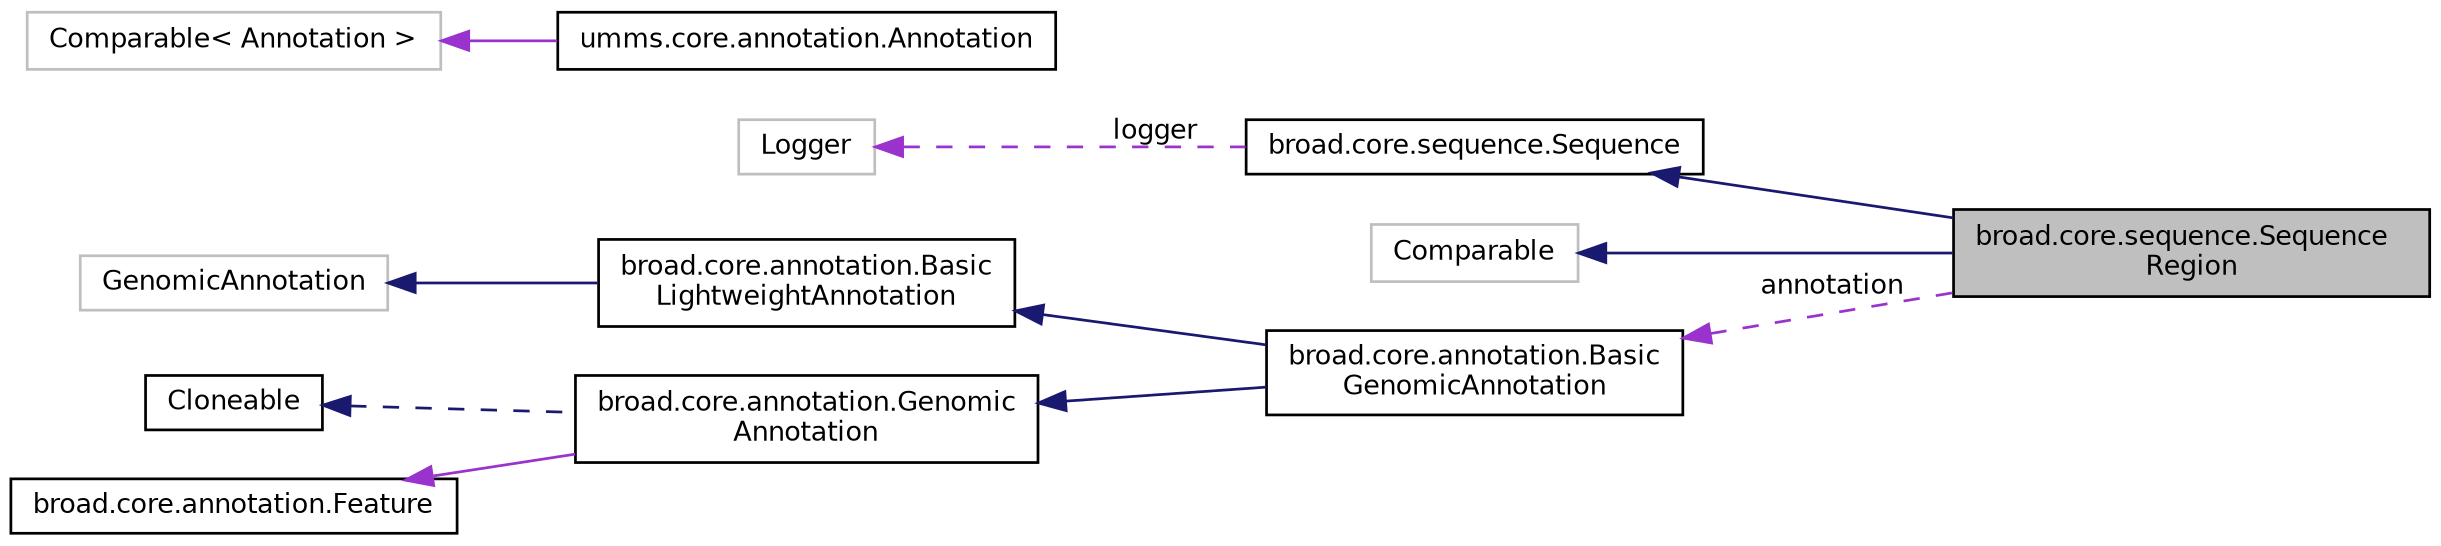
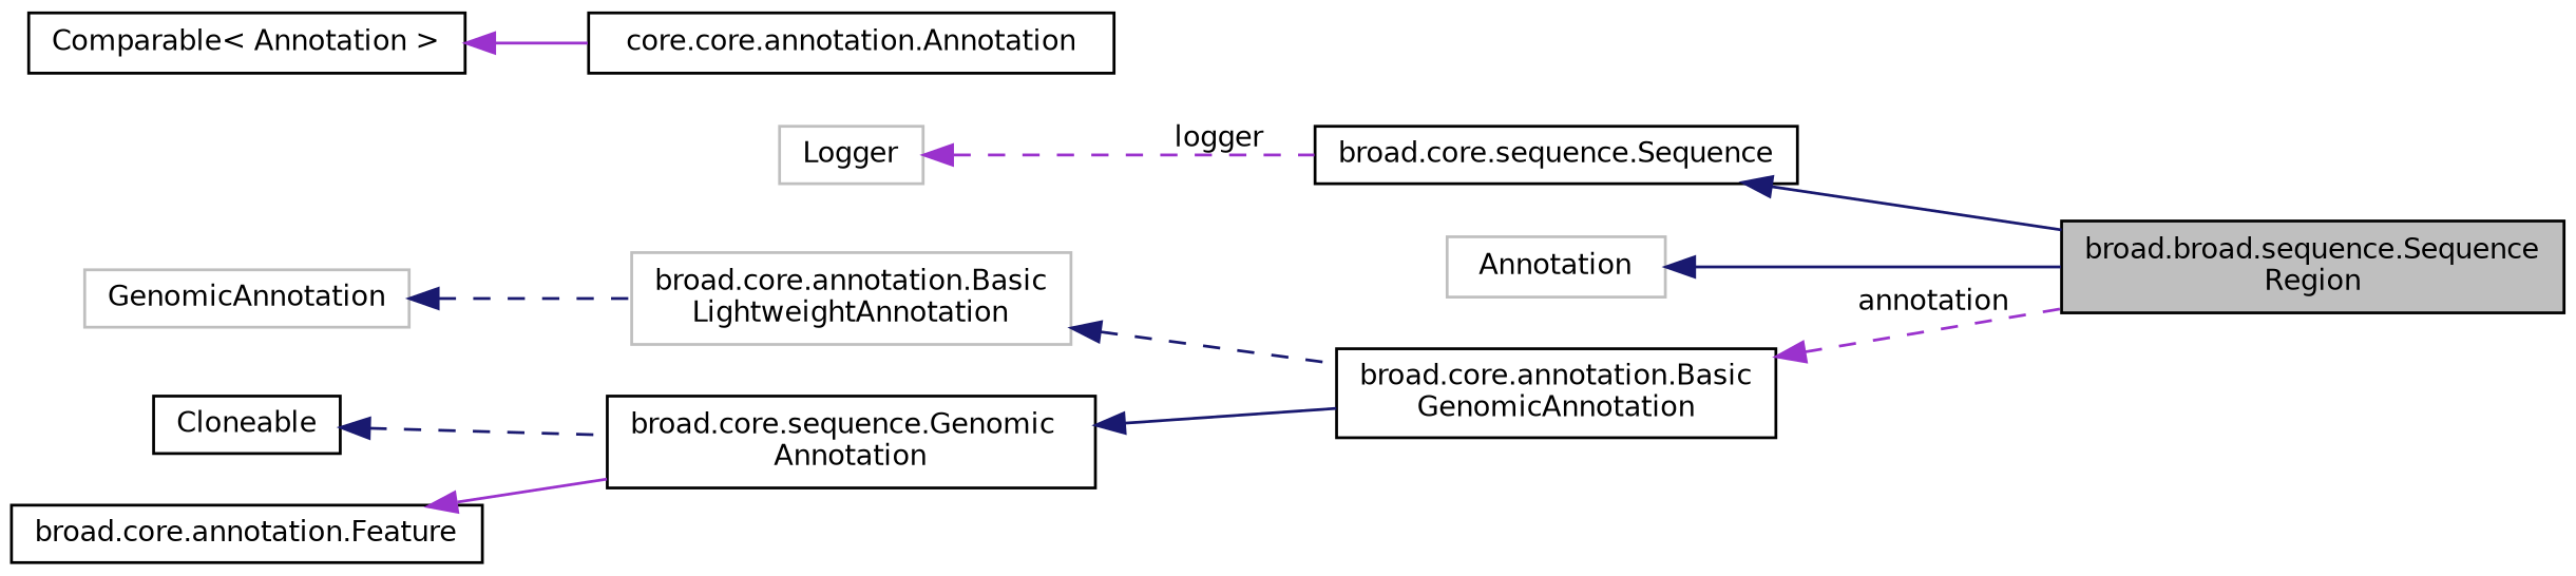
  digraph {
    rankdir=LR
    node [color=black fillcolor=white fontname=Helvetica fontsize=10 shape=record style=filled]
    edge [color=midnightblue dir=back fontname=Helvetica fontsize=10 labelfontname=Helvetica labelfontsize=10 style=solid]
-   n1 [fillcolor=grey75 fontcolor=black height=0.2 label="broad.core.sequence.Sequence\lRegion" width=0.4]
+   n1 [fillcolor=grey75 fontcolor=black height=0.2 label="broad.broad.sequence.Sequence\lRegion" width=0.4]
    n2 [height=0.2 label="broad.core.sequence.Sequence" width=0.4]
    n3 [color=grey75 height=0.2 label=Logger width=0.4]
-   n4 [color=grey75 height=0.2 label=Comparable width=0.4]
+   n4 [color=grey75 height=0.2 label=Annotation width=0.4]
    n5 [height=0.2 label="broad.core.annotation.Basic\lGenomicAnnotation" width=0.4]
-   n6 [height=0.2 label="broad.core.annotation.Basic\lLightweightAnnotation" width=0.4]
+   n6 [color=grey75 height=0.2 label="broad.core.annotation.Basic\lLightweightAnnotation" width=0.4]
    n7 [color=grey75 height=0.2 label=GenomicAnnotation width=0.4]
-   n8 [height=0.2 label="broad.core.annotation.Genomic\lAnnotation" width=0.4]
-   n9 [height=0.2 label="umms.core.annotation.Annotation" width=0.4]
-   n10 [color=grey75 height=0.2 label="Comparable\< Annotation \>" width=0.4]
+   n8 [height=0.2 label="broad.core.sequence.Genomic\lAnnotation" width=0.4]
+   n9 [height=0.2 label="core.core.annotation.Annotation" width=0.4]
+   n10 [height=0.2 label="Comparable\< Annotation \>" width=0.4]
    n11 [height=0.2 label=Cloneable width=0.4]
    n12 [height=0.2 label="broad.core.annotation.Feature" width=0.4]
    n2 -> n1
    n3 -> n2 [color=darkorchid3 label=" logger" style=dashed]
    n4 -> n1
    n5 -> n1 [color=darkorchid3 label=" annotation" style=dashed]
-   n6 -> n5
-   n7 -> n6
+   n6 -> n5 [style=dashed]
+   n7 -> n6 [style=dashed]
    n8 -> n5
    n10 -> n9 [color=darkorchid3]
    n11 -> n8 [style=dashed]
    n12 -> n8 [color=darkorchid3]
  }
